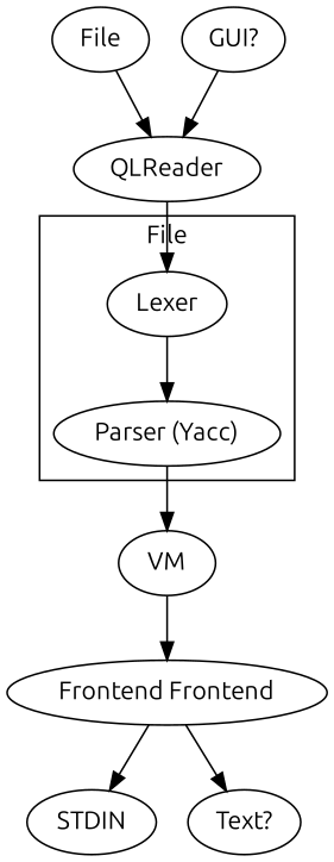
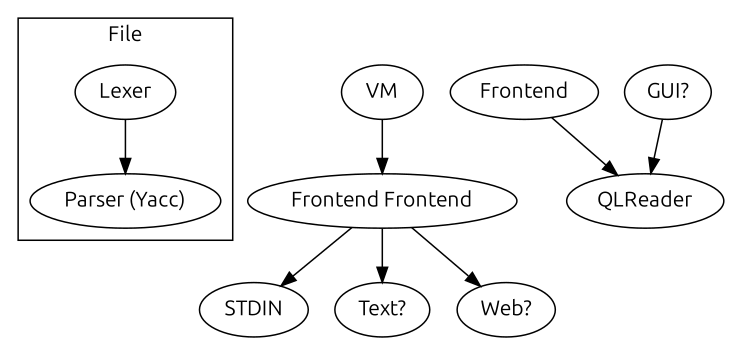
  digraph {
    fontname=Ubuntu
    node [fontname=Ubuntu]
    edge [fontname=Ubuntu]
    Lexer
    "Parser (Yacc)"
    VM
-   File
+   File [label=Frontend]
    QLReader
    n6 [label="GUI?"]
    n7 [label="Frontend Frontend"]
    n8 [label=STDIN]
    "Text?"
+   "Web?"
    subgraph cluster_1 {
      label=File
      Lexer
      "Parser (Yacc)"
    }
    Lexer -> "Parser (Yacc)"
-   "Parser (Yacc)" -> VM
    VM -> n7
    File -> QLReader
-   QLReader -> Lexer
    n6 -> QLReader
    n7 -> n8
    n7 -> "Text?"
+   n7 -> "Web?"
  }
